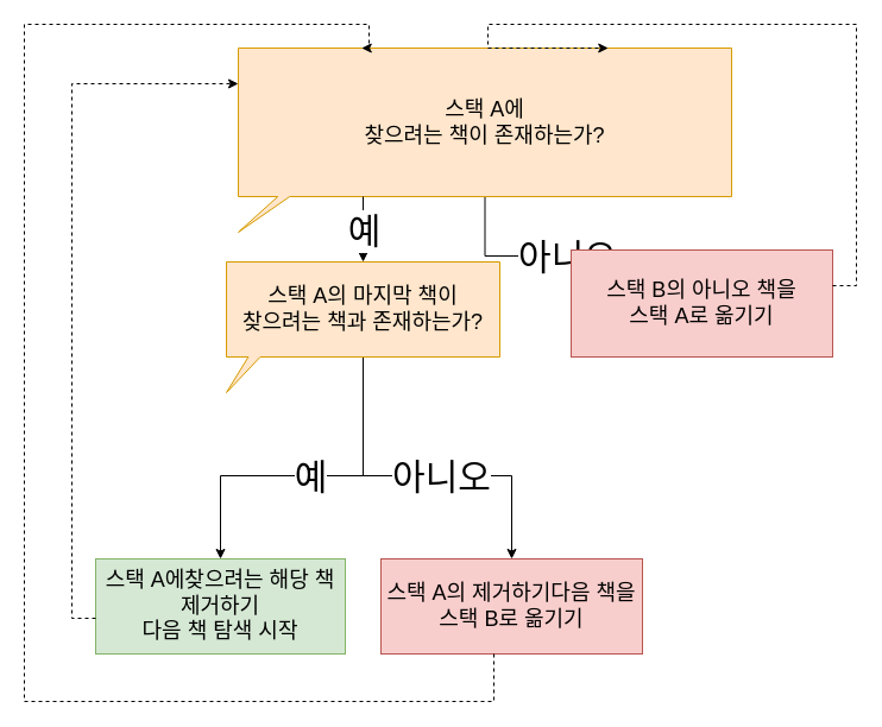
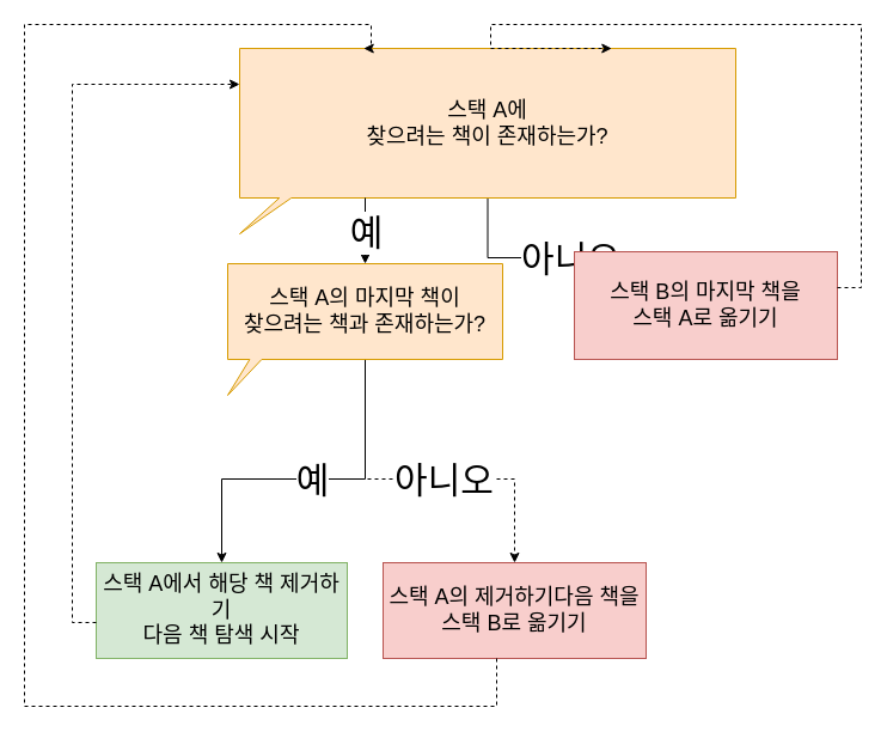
  <mxCell id="0" />
  <mxCell id="1" parent="0" />
  <mxCell id="2" style="edgeStyle=orthogonalEdgeStyle;rounded=0;orthogonalLoop=1;jettySize=auto;html=1;entryX=0.5;entryY=0;entryDx=0;entryDy=0;" edge="1" parent="1" source="4" target="12"><mxGeometry relative="1" as="geometry" /></mxCell>
  <mxCell id="3" value="아니오" style="edgeLabel;html=1;align=center;verticalAlign=middle;resizable=0;points=[];fontSize=30;" vertex="1" connectable="0" parent="2"><mxGeometry relative="1" as="geometry"><mxPoint as="offset" /></mxGeometry></mxCell>
  <mxCell id="4" value="스택 A에&lt;br style=&quot;font-size: 18px;&quot;&gt;찾으려는 책이 존재하는가?" style="shape=callout;whiteSpace=wrap;html=1;perimeter=calloutPerimeter;size=30;position=0.08;base=10;position2=0;fillColor=#ffe6cc;strokeColor=#d79b00;fontSize=18;" vertex="1" parent="1"><mxGeometry x="200" y="40" width="415" height="155" as="geometry" /></mxCell>
- <mxCell id="5" value="스택 A에찾으려는 해당 책 제거하기&lt;br style=&quot;font-size: 18px;&quot;&gt;다음 책 탐색 시작" style="rounded=0;whiteSpace=wrap;html=1;fillColor=#d5e8d4;strokeColor=#82b366;fontSize=18;" vertex="1" parent="1"><mxGeometry x="80" y="470" width="210" height="80" as="geometry" /></mxCell>
- <mxCell id="6" style="edgeStyle=orthogonalEdgeStyle;rounded=0;orthogonalLoop=1;jettySize=auto;html=1;entryX=0.5;entryY=0;entryDx=0;entryDy=0;" edge="1" parent="1" source="10" target="11"><mxGeometry relative="1" as="geometry" /></mxCell>
+ <mxCell id="5" value="스택 A에서 해당 책 제거하기&lt;br style=&quot;font-size: 18px;&quot;&gt;다음 책 탐색 시작" style="rounded=0;whiteSpace=wrap;html=1;fillColor=#d5e8d4;strokeColor=#82b366;fontSize=18;" vertex="1" parent="1"><mxGeometry x="80" y="470" width="210" height="80" as="geometry" /></mxCell>
+ <mxCell id="6" style="edgeStyle=orthogonalEdgeStyle;rounded=0;orthogonalLoop=1;jettySize=auto;html=1;entryX=0.5;entryY=0;entryDx=0;entryDy=0;dashed=1;" edge="1" parent="1" source="10" target="11"><mxGeometry relative="1" as="geometry" /></mxCell>
  <mxCell id="7" value="아니오" style="edgeLabel;html=1;align=center;verticalAlign=middle;resizable=0;points=[];fontSize=30;" vertex="1" connectable="0" parent="6"><mxGeometry relative="1" as="geometry"><mxPoint x="17" as="offset" /></mxGeometry></mxCell>
  <mxCell id="8" style="edgeStyle=orthogonalEdgeStyle;rounded=0;orthogonalLoop=1;jettySize=auto;html=1;entryX=0.5;entryY=0;entryDx=0;entryDy=0;" edge="1" parent="1" source="10" target="5"><mxGeometry relative="1" as="geometry" /></mxCell>
  <mxCell id="9" value="예" style="edgeLabel;html=1;align=center;verticalAlign=middle;resizable=0;points=[];fontSize=30;" vertex="1" connectable="0" parent="8"><mxGeometry relative="1" as="geometry"><mxPoint as="offset" /></mxGeometry></mxCell>
  <mxCell id="10" value="스택 A의 마지막 책이&lt;br style=&quot;font-size: 18px;&quot;&gt;찾으려는 책과 존재하는가?" style="shape=callout;whiteSpace=wrap;html=1;perimeter=calloutPerimeter;size=30;position=0.08;base=10;position2=0;fillColor=#ffe6cc;strokeColor=#d79b00;fontSize=18;" vertex="1" parent="1"><mxGeometry x="190" y="220" width="230" height="110" as="geometry" /></mxCell>
  <mxCell id="11" value="스택 A의 제거하기다음 책을&lt;br style=&quot;font-size: 18px;&quot;&gt;스택 B로 옮기기" style="rounded=0;whiteSpace=wrap;html=1;fillColor=#f8cecc;strokeColor=#b85450;fontSize=18;" vertex="1" parent="1"><mxGeometry x="320" y="470" width="220" height="80" as="geometry" /></mxCell>
- <mxCell id="12" value="스택 B의 아니오 책을&lt;br style=&quot;font-size: 18px;&quot;&gt;스택 A로 옮기기" style="rounded=0;whiteSpace=wrap;html=1;fillColor=#f8cecc;strokeColor=#b85450;fontSize=18;" vertex="1" parent="1"><mxGeometry x="480" y="210" width="220" height="90" as="geometry" /></mxCell>
+ <mxCell id="12" value="스택 B의 마지막 책을&lt;br style=&quot;font-size: 18px;&quot;&gt;스택 A로 옮기기" style="rounded=0;whiteSpace=wrap;html=1;fillColor=#f8cecc;strokeColor=#b85450;fontSize=18;" vertex="1" parent="1"><mxGeometry x="480" y="210" width="220" height="90" as="geometry" /></mxCell>
  <mxCell id="13" style="edgeStyle=orthogonalEdgeStyle;rounded=0;orthogonalLoop=1;jettySize=auto;html=1;entryX=0.5;entryY=0;entryDx=0;entryDy=0;entryPerimeter=0;" edge="1" parent="1" source="4" target="10"><mxGeometry relative="1" as="geometry"><Array as="points"><mxPoint x="300" y="130" /><mxPoint x="300" y="130" /></Array></mxGeometry></mxCell>
  <mxCell id="14" value="예" style="edgeLabel;html=1;align=center;verticalAlign=middle;resizable=0;points=[];fontSize=30;" vertex="1" connectable="0" parent="13"><mxGeometry relative="1" as="geometry"><mxPoint as="offset" /></mxGeometry></mxCell>
  <mxCell id="15" style="edgeStyle=orthogonalEdgeStyle;rounded=0;orthogonalLoop=1;jettySize=auto;html=1;entryX=0.75;entryY=0;entryDx=0;entryDy=0;entryPerimeter=0;dashed=1;" edge="1" parent="1" source="12" target="4"><mxGeometry relative="1" as="geometry"><Array as="points"><mxPoint x="720" y="240" /><mxPoint x="720" y="20" /><mxPoint x="410" y="20" /></Array></mxGeometry></mxCell>
  <mxCell id="16" style="edgeStyle=orthogonalEdgeStyle;rounded=0;orthogonalLoop=1;jettySize=auto;html=1;entryX=0;entryY=0;entryDx=0;entryDy=30;entryPerimeter=0;dashed=1;" edge="1" parent="1" source="5" target="4"><mxGeometry relative="1" as="geometry"><Array as="points"><mxPoint x="60" y="520" /><mxPoint x="60" y="70" /></Array></mxGeometry></mxCell>
  <mxCell id="17" style="edgeStyle=orthogonalEdgeStyle;rounded=0;orthogonalLoop=1;jettySize=auto;html=1;entryX=0.25;entryY=0;entryDx=0;entryDy=0;entryPerimeter=0;dashed=1;" edge="1" parent="1" source="11" target="4"><mxGeometry relative="1" as="geometry"><Array as="points"><mxPoint x="415" y="590" /><mxPoint x="20" y="590" /><mxPoint x="20" y="20" /><mxPoint x="310" y="20" /></Array></mxGeometry></mxCell>
